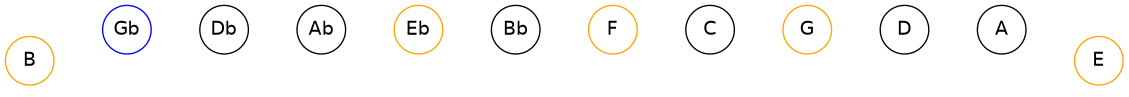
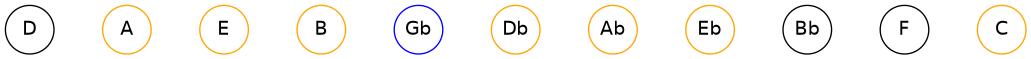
  graph {
    mindist=.1
    rankdir=LR
    node [color=orange fontname=Helvetica margin=0 shape=circle]
    edge [style=invis]
    B
    E
    Gb [color=blue]
-   Db [color=""]
-   Ab [color=black]
+   Db
+   Ab
    Eb
    Bb [color=black]
-   F
-   C [color=""]
-   G
+   F [color=black]
+   C
    D [color=black]
-   A [color=""]
+   A
    subgraph sub_1 {
      B
      E
      Gb
      Db
      Ab
      Eb
      Bb
      F
      C
-     G
      D
      A
    }
    B -- Gb
    E -- B
    Gb -- Db
    Db -- Ab
    Ab -- Eb
    Eb -- Bb
    Bb -- F
    F -- C
-   C -- G
-   G -- D
    D -- A
    A -- E
  }
